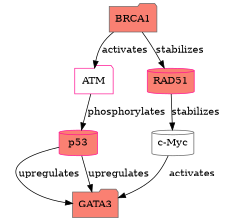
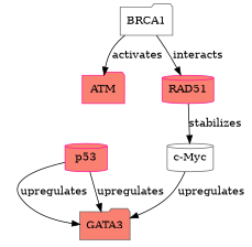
  digraph {
    node [color=gray40 fillcolor=salmon shape=folder style=filled]
    edge [evidence="PMID: 23456789" probability=0.7]
-   BRCA1
-   ATM [color=deeppink fillcolor=white]
+   BRCA1 [fillcolor=white]
+   ATM [color=deeppink]
    RAD51 [color=deeppink shape=cylinder]
    p53 [color=deeppink shape=cylinder]
    GATA3
    "c-Myc" [fillcolor=white shape=cylinder]
    BRCA1 -> ATM [evidence="PMID: 34567890" label=activates probability=0.85]
-   BRCA1 -> RAD51 [evidence="PMID: 56789012" label=stabilizes probability=0.9]
-   ATM -> p53 [evidence="PMID: 45678901" label=phosphorylates probability=0.75]
+   BRCA1 -> RAD51 [evidence="PMID: 56789012" label=interacts probability=0.9]
    RAD51 -> "c-Myc" [evidence="PMID: 67890123" label=stabilizes probability=0.6]
    p53 -> GATA3 [label=upregulates]
    p53 -> GATA3 [label=upregulates]
-   "c-Myc" -> GATA3 [evidence="PMID: 78901234" label=activates probability=0.65]
+   "c-Myc" -> GATA3 [evidence="PMID: 78901234" label=upregulates probability=0.65]
  }
